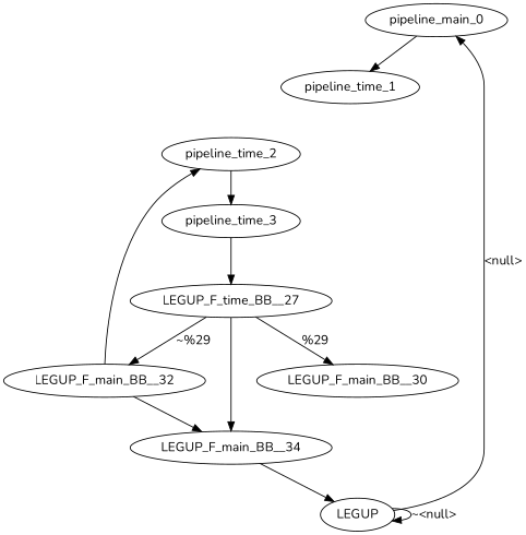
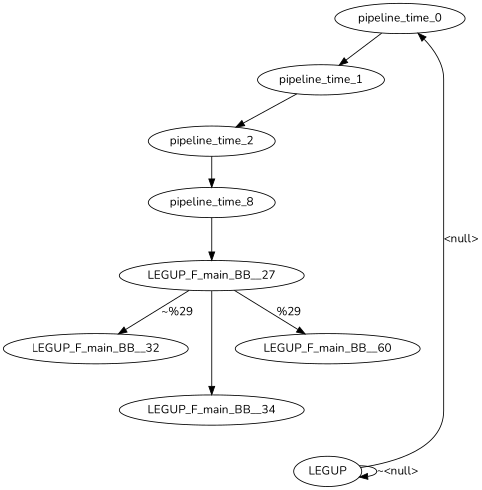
  digraph {
    fontname=Nunito
    node [fontname=Nunito]
    edge [fontname=Nunito]
-   n1 [label=pipeline_main_0]
+   n1 [label=pipeline_time_0]
    n2 [label=pipeline_time_1]
    n3 [label=pipeline_time_2]
    n4 [label=LEGUP]
-   n5 [label=pipeline_time_3]
-   n6 [label=LEGUP_F_time_BB__27]
-   n7 [label=LEGUP_F_main_BB__30]
+   n5 [label=pipeline_time_8]
+   n6 [label=LEGUP_F_main_BB__27]
+   n7 [label=LEGUP_F_main_BB__60]
    n8 [label=LEGUP_F_main_BB__32]
    n9 [label=LEGUP_F_main_BB__34]
    n1 -> n2
-   n8 -> n3
+   n2 -> n3
    n3 -> n5
    n4 -> n1 [label="<null>"]
    n4 -> n4 [label="~<null>"]
    n5 -> n6
    n6 -> n7 [label="%29"]
    n6 -> n8 [label="~%29"]
    n6 -> n9
-   n8 -> n9
-   n9 -> n4
  }
